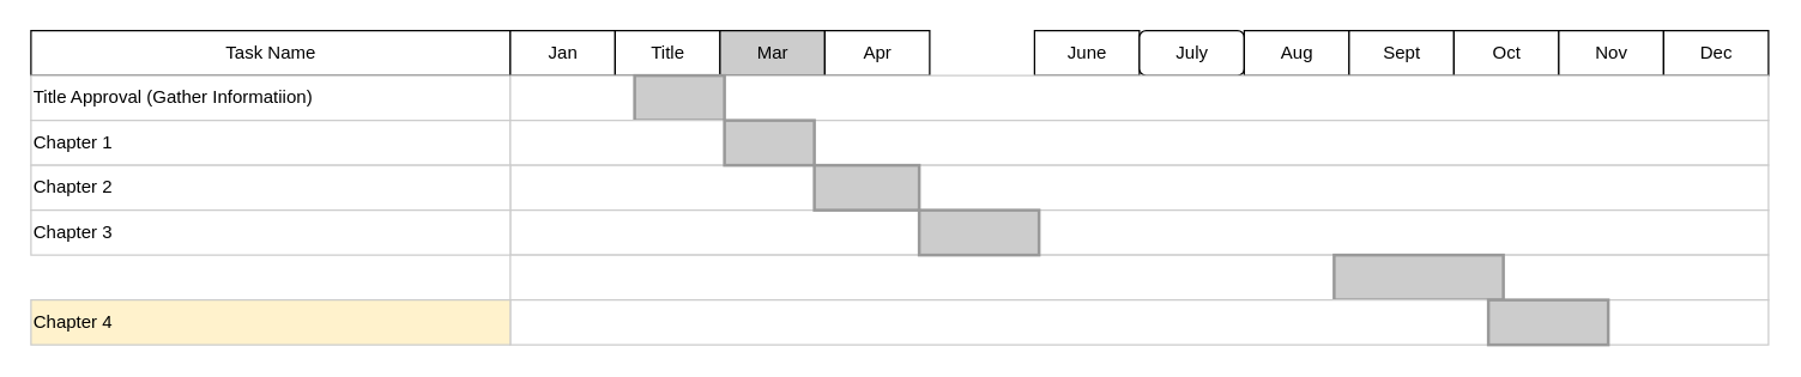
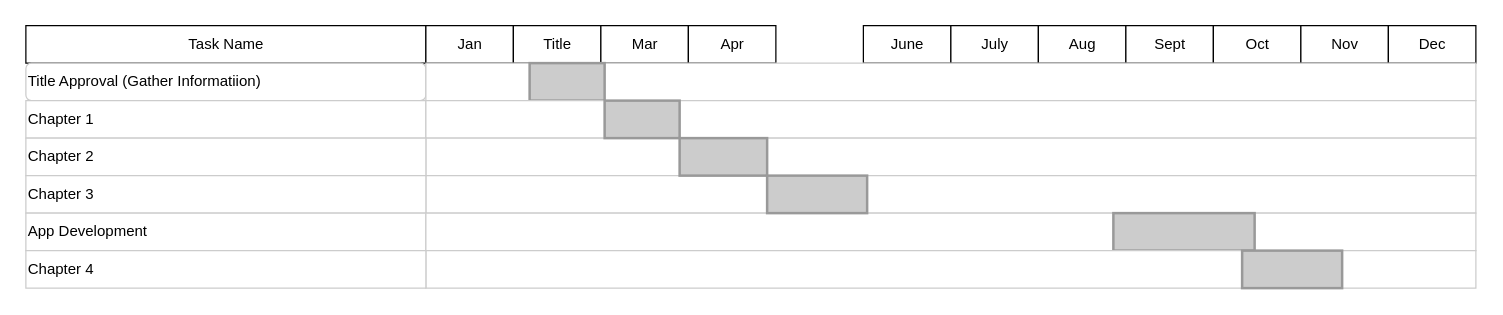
  <mxCell id="0" style=";html=1;" />
  <mxCell id="1" style=";html=1;" parent="0" />
  <mxCell id="2" value="Task Name" style="strokeWidth=1;fontStyle=0;html=1;" parent="1" vertex="1"><mxGeometry x="20" y="20" width="320" height="30" as="geometry" /></mxCell>
- <mxCell id="3" value="Title Approval (Gather Informatiion)" style="align=left;strokeColor=#CCCCCC;html=1;" parent="1" vertex="1"><mxGeometry x="20" y="50" width="320.0" height="30" as="geometry" /></mxCell>
+ <mxCell id="3" value="Title Approval (Gather Informatiion)" style="align=left;strokeColor=#CCCCCC;html=1;rounded=1;" parent="1" vertex="1"><mxGeometry x="20" y="50" width="320.0" height="30" as="geometry" /></mxCell>
  <mxCell id="4" value="Jan" style="strokeWidth=1;fontStyle=0;html=1;" parent="1" vertex="1"><mxGeometry x="340" y="20" width="70" height="30" as="geometry" /></mxCell>
  <mxCell id="5" value="Title" style="strokeWidth=1;fontStyle=0;html=1;" parent="1" vertex="1"><mxGeometry x="410" y="20" width="70" height="30" as="geometry" /></mxCell>
- <mxCell id="6" value="Mar" style="strokeWidth=1;fontStyle=0;html=1;fillColor=#cccccc;" parent="1" vertex="1"><mxGeometry x="480" y="20" width="70" height="30" as="geometry" /></mxCell>
+ <mxCell id="6" value="Mar" style="strokeWidth=1;fontStyle=0;html=1;" parent="1" vertex="1"><mxGeometry x="480" y="20" width="70" height="30" as="geometry" /></mxCell>
  <mxCell id="7" value="Apr" style="strokeWidth=1;fontStyle=0;html=1;" parent="1" vertex="1"><mxGeometry x="550" y="20" width="70" height="30" as="geometry" /></mxCell>
  <mxCell id="8" value="June" style="strokeWidth=1;fontStyle=0;html=1;" parent="1" vertex="1"><mxGeometry x="690" y="20" width="70" height="30" as="geometry" /></mxCell>
- <mxCell id="9" value="July" style="strokeWidth=1;fontStyle=0;html=1;rounded=1;" parent="1" vertex="1"><mxGeometry x="760" y="20" width="70" height="30" as="geometry" /></mxCell>
+ <mxCell id="9" value="July" style="strokeWidth=1;fontStyle=0;html=1;" parent="1" vertex="1"><mxGeometry x="760" y="20" width="70" height="30" as="geometry" /></mxCell>
  <mxCell id="10" value="Aug" style="strokeWidth=1;fontStyle=0;html=1;" parent="1" vertex="1"><mxGeometry x="830" y="20" width="70" height="30" as="geometry" /></mxCell>
  <mxCell id="11" value="Sept" style="strokeWidth=1;fontStyle=0;html=1;" parent="1" vertex="1"><mxGeometry x="900" y="20" width="70" height="30" as="geometry" /></mxCell>
  <mxCell id="12" value="Oct" style="strokeWidth=1;fontStyle=0;html=1;" parent="1" vertex="1"><mxGeometry x="970" y="20" width="70" height="30" as="geometry" /></mxCell>
  <mxCell id="13" value="Nov" style="strokeWidth=1;fontStyle=0;html=1;" parent="1" vertex="1"><mxGeometry x="1040" y="20" width="70" height="30" as="geometry" /></mxCell>
  <mxCell id="14" value="Dec" style="strokeWidth=1;fontStyle=0;html=1;" parent="1" vertex="1"><mxGeometry x="1110" y="20" width="70" height="30" as="geometry" /></mxCell>
  <mxCell id="15" value="" style="align=left;strokeColor=#CCCCCC;html=1;" parent="1" vertex="1"><mxGeometry x="340" y="50" width="840" height="30" as="geometry" /></mxCell>
  <mxCell id="16" value="" style="whiteSpace=wrap;html=1;strokeWidth=2;fillColor=#CCCCCC;gradientColor=none;fontSize=14;align=center;strokeColor=#999999;" parent="1" vertex="1"><mxGeometry x="423" y="50" width="60" height="30" as="geometry" /></mxCell>
  <mxCell id="17" value="Chapter 1&amp;nbsp;" style="align=left;strokeColor=#CCCCCC;html=1;" vertex="1" parent="1"><mxGeometry x="20" y="80" width="320.0" height="30" as="geometry" /></mxCell>
  <mxCell id="18" value="" style="align=left;strokeColor=#CCCCCC;html=1;" vertex="1" parent="1"><mxGeometry x="340" y="80" width="840" height="30" as="geometry" /></mxCell>
  <mxCell id="19" value="" style="align=left;strokeColor=#CCCCCC;html=1;" vertex="1" parent="1"><mxGeometry x="340" y="110" width="840" height="30" as="geometry" /></mxCell>
  <mxCell id="20" value="" style="align=left;strokeColor=#CCCCCC;html=1;" vertex="1" parent="1"><mxGeometry x="340" y="140" width="840" height="30" as="geometry" /></mxCell>
  <mxCell id="21" value="Chapter 2&amp;nbsp;" style="align=left;strokeColor=#CCCCCC;html=1;" vertex="1" parent="1"><mxGeometry x="20" y="110" width="320.0" height="30" as="geometry" /></mxCell>
  <mxCell id="22" value="Chapter 3" style="align=left;strokeColor=#CCCCCC;html=1;" vertex="1" parent="1"><mxGeometry x="20" y="140" width="320.0" height="30" as="geometry" /></mxCell>
+ <mxCell id="23" value="App Development&amp;nbsp;" style="align=left;strokeColor=#CCCCCC;html=1;" vertex="1" parent="1"><mxGeometry x="20" y="170" width="320.0" height="30" as="geometry" /></mxCell>
  <mxCell id="24" value="" style="align=left;strokeColor=#CCCCCC;html=1;" vertex="1" parent="1"><mxGeometry x="340" y="170" width="840" height="30" as="geometry" /></mxCell>
  <mxCell id="25" value="" style="whiteSpace=wrap;html=1;strokeWidth=2;fillColor=#CCCCCC;gradientColor=none;fontSize=14;align=center;strokeColor=#999999;" vertex="1" parent="1"><mxGeometry x="483" y="80" width="60" height="30" as="geometry" /></mxCell>
  <mxCell id="26" value="" style="whiteSpace=wrap;html=1;strokeWidth=2;fillColor=#CCCCCC;gradientColor=none;fontSize=14;align=center;strokeColor=#999999;" vertex="1" parent="1"><mxGeometry x="543" y="110" width="70" height="30" as="geometry" /></mxCell>
  <mxCell id="27" value="" style="whiteSpace=wrap;html=1;strokeWidth=2;fillColor=#CCCCCC;gradientColor=none;fontSize=14;align=center;strokeColor=#999999;" vertex="1" parent="1"><mxGeometry x="613" y="140" width="80" height="30" as="geometry" /></mxCell>
  <mxCell id="28" value="" style="whiteSpace=wrap;html=1;strokeWidth=2;fillColor=#CCCCCC;gradientColor=none;fontSize=14;align=center;strokeColor=#999999;" vertex="1" parent="1"><mxGeometry x="890" y="170" width="113" height="30" as="geometry" /></mxCell>
  <mxCell id="29" value="" style="align=left;strokeColor=#CCCCCC;html=1;" vertex="1" parent="1"><mxGeometry x="340" y="200" width="840" height="30" as="geometry" /></mxCell>
- <mxCell id="30" value="Chapter 4" style="align=left;strokeColor=#CCCCCC;html=1;fillColor=#fff2cc;" vertex="1" parent="1"><mxGeometry x="20" y="200" width="320.0" height="30" as="geometry" /></mxCell>
+ <mxCell id="30" value="Chapter 4" style="align=left;strokeColor=#CCCCCC;html=1;" vertex="1" parent="1"><mxGeometry x="20" y="200" width="320.0" height="30" as="geometry" /></mxCell>
  <mxCell id="31" value="" style="whiteSpace=wrap;html=1;strokeWidth=2;fillColor=#CCCCCC;gradientColor=none;fontSize=14;align=center;strokeColor=#999999;" vertex="1" parent="1"><mxGeometry x="993" y="200" width="80" height="30" as="geometry" /></mxCell>
